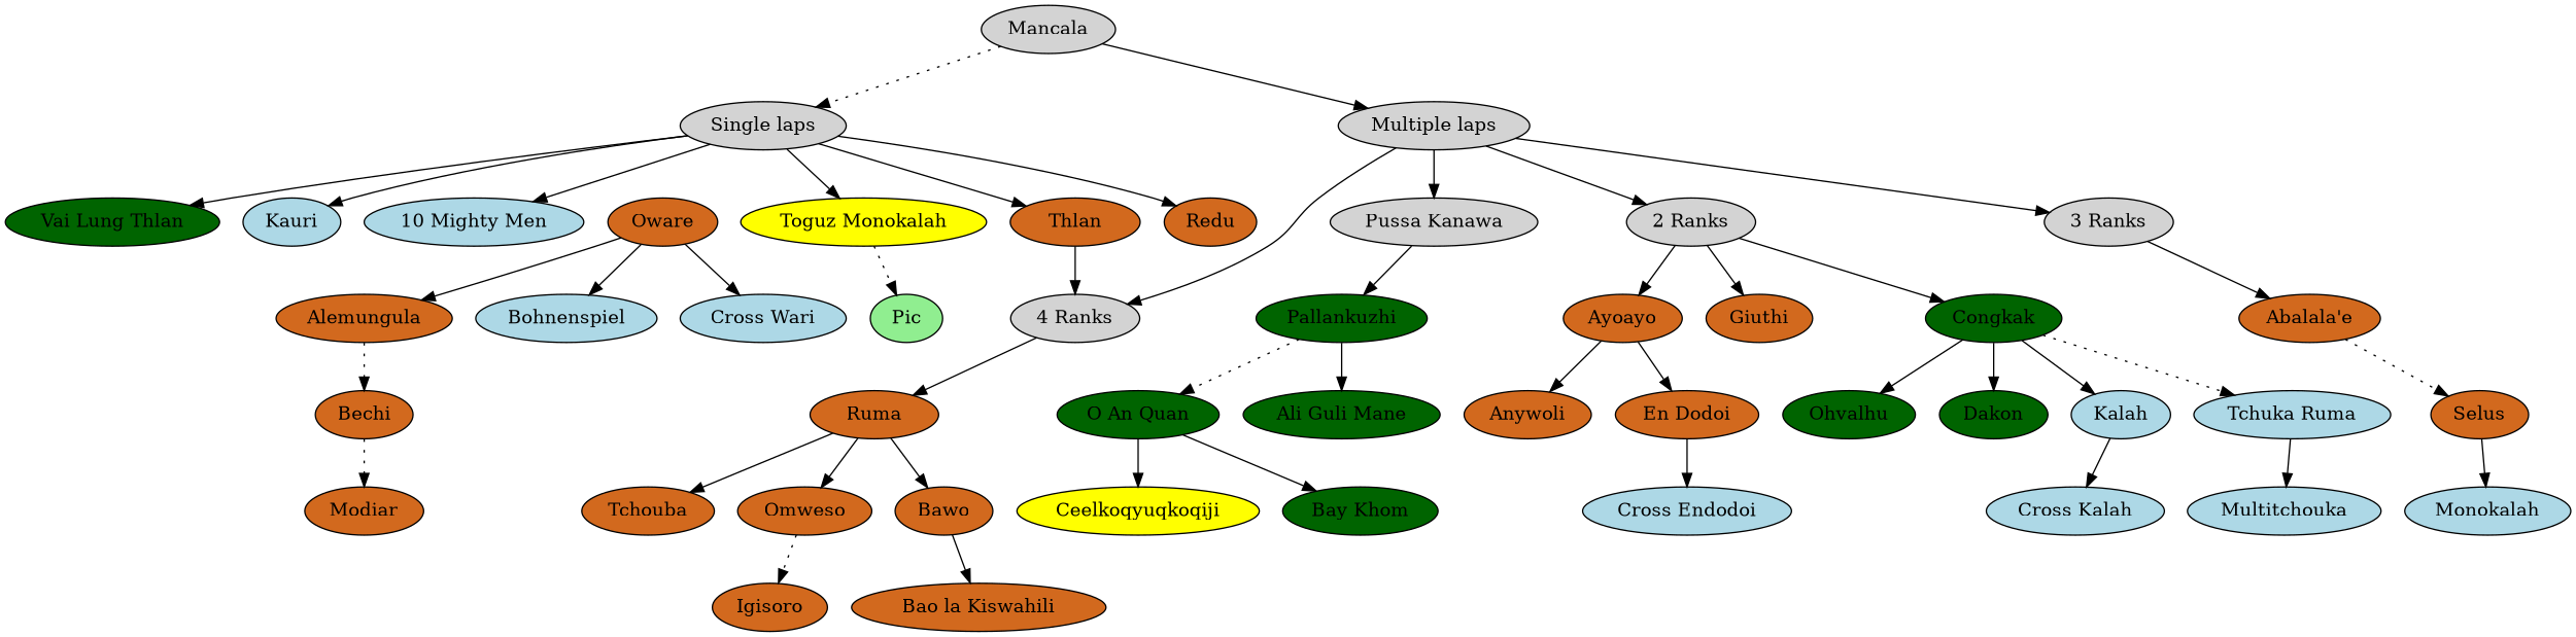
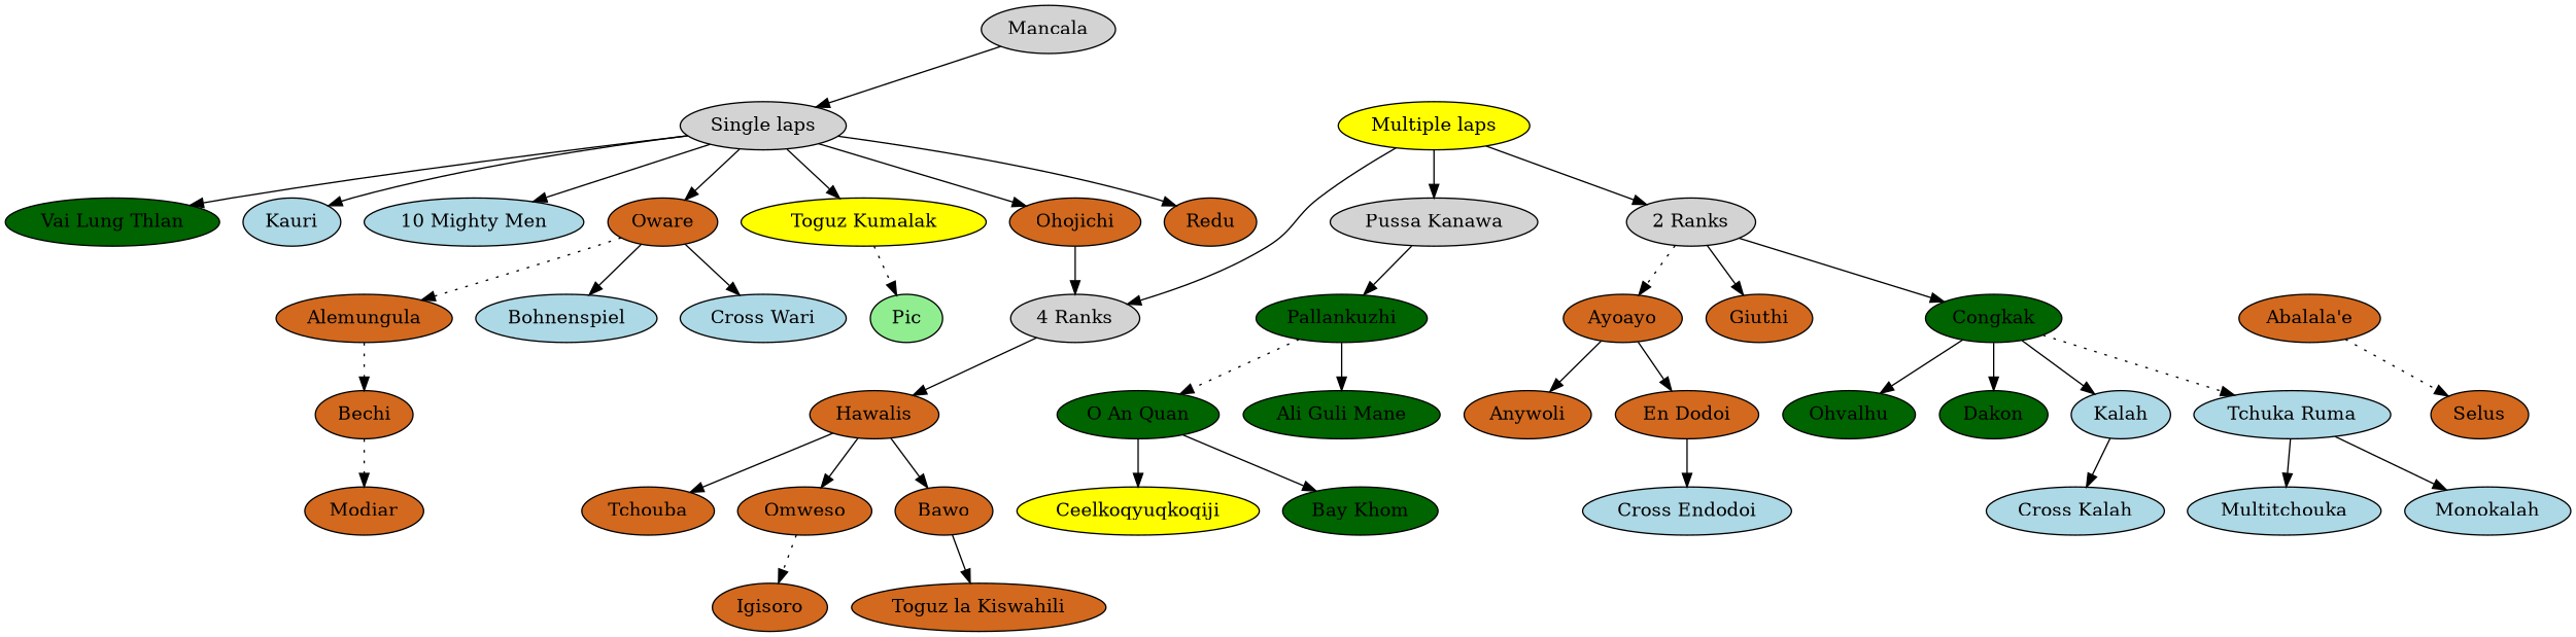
  digraph {
    node [fillcolor=chocolate style=filled]
    Mancala [fillcolor=lightgray]
    "Single laps" [fillcolor=lightgray]
-   "Multiple laps" [fillcolor=lightgray]
+   "Multiple laps" [fillcolor=yellow]
    Oware
-   Ohojichi [label=Thlan]
-   "Toguz Kumalak" [fillcolor=yellow label="Toguz Monokalah"]
+   Ohojichi
+   "Toguz Kumalak" [fillcolor=yellow]
    Redu
    "Vai Lung Thlan" [fillcolor=darkgreen]
    Kauri [fillcolor=lightblue]
    "10 Mighty Men" [fillcolor=lightblue]
    "2 Ranks" [fillcolor=lightgray]
-   "3 Ranks" [fillcolor=lightgray]
    "4 Ranks" [fillcolor=lightgray]
    "Pussa Kanawa" [fillcolor=lightgray]
    "Cross Wari" [fillcolor=lightblue]
    Alemungula
    Bohnenspiel [fillcolor=lightblue]
    Pic [fillcolor=lightgreen]
    Congkak [fillcolor=darkgreen]
    Ayoayo
    Giuthi
    "Abalala'e"
-   Hawalis [label=Ruma]
+   Hawalis
    Pallankuzhi [fillcolor=darkgreen]
    Dakon [fillcolor=darkgreen]
    Kalah [fillcolor=lightblue]
    "Tchuka Ruma" [fillcolor=lightblue]
    Ohvalhu [fillcolor=darkgreen]
    "En Dodoi"
    Anywoli
    Selus
    Bawo
    Tchouba
    Omweso
    "O An Quan" [fillcolor=darkgreen]
    "Ali Guli Mane" [fillcolor=darkgreen]
    Bechi
    "Cross Kalah" [fillcolor=lightblue]
    Monokalah [fillcolor=lightblue]
    Multitchouka [fillcolor=lightblue]
-   "Bao la Kiswahili"
+   "Bao la Kiswahili" [label="Toguz la Kiswahili"]
    Igisoro
    Modiar
    "Cross Endodoi" [fillcolor=lightblue]
    Ceelkoqyuqkoqiji [fillcolor=yellow]
    "Bay Khom" [fillcolor=darkgreen]
-   Mancala -> "Single laps" [style=dotted]
-   Mancala -> "Multiple laps"
+   Mancala -> "Single laps"
+   "Single laps" -> Oware
    "Single laps" -> Ohojichi
    "Single laps" -> "Toguz Kumalak"
    "Single laps" -> Redu
    "Single laps" -> "Vai Lung Thlan"
    "Single laps" -> Kauri
    "Single laps" -> "10 Mighty Men"
    "Multiple laps" -> "2 Ranks"
-   "Multiple laps" -> "3 Ranks"
    "Multiple laps" -> "4 Ranks"
    "Multiple laps" -> "Pussa Kanawa"
    Oware -> "Cross Wari"
-   Oware -> Alemungula [style=solid]
+   Oware -> Alemungula [style=dotted]
    Oware -> Bohnenspiel
    Ohojichi -> "4 Ranks" [style=solid]
    "Toguz Kumalak" -> Pic [style=dotted]
    "2 Ranks" -> Congkak
-   "2 Ranks" -> Ayoayo
+   "2 Ranks" -> Ayoayo [style=dotted]
    "2 Ranks" -> Giuthi
-   "3 Ranks" -> "Abalala'e"
    "4 Ranks" -> Hawalis
    "Pussa Kanawa" -> Pallankuzhi
    Alemungula -> Bechi [style=dotted]
    Congkak -> Dakon
    Congkak -> Kalah
    Congkak -> "Tchuka Ruma" [style=dotted]
    Congkak -> Ohvalhu
    Ayoayo -> "En Dodoi"
    Ayoayo -> Anywoli
    "Abalala'e" -> Selus [style=dotted]
    Hawalis -> Bawo
    Hawalis -> Tchouba
    Hawalis -> Omweso
    Pallankuzhi -> "O An Quan" [style=dotted]
    Pallankuzhi -> "Ali Guli Mane"
    Kalah -> "Cross Kalah"
-   Selus -> Monokalah
+   "Tchuka Ruma" -> Monokalah
    "Tchuka Ruma" -> Multitchouka
    "En Dodoi" -> "Cross Endodoi"
    Bawo -> "Bao la Kiswahili"
    Omweso -> Igisoro [style=dotted]
    "O An Quan" -> Ceelkoqyuqkoqiji
    "O An Quan" -> "Bay Khom"
    Bechi -> Modiar [style=dotted]
  }
